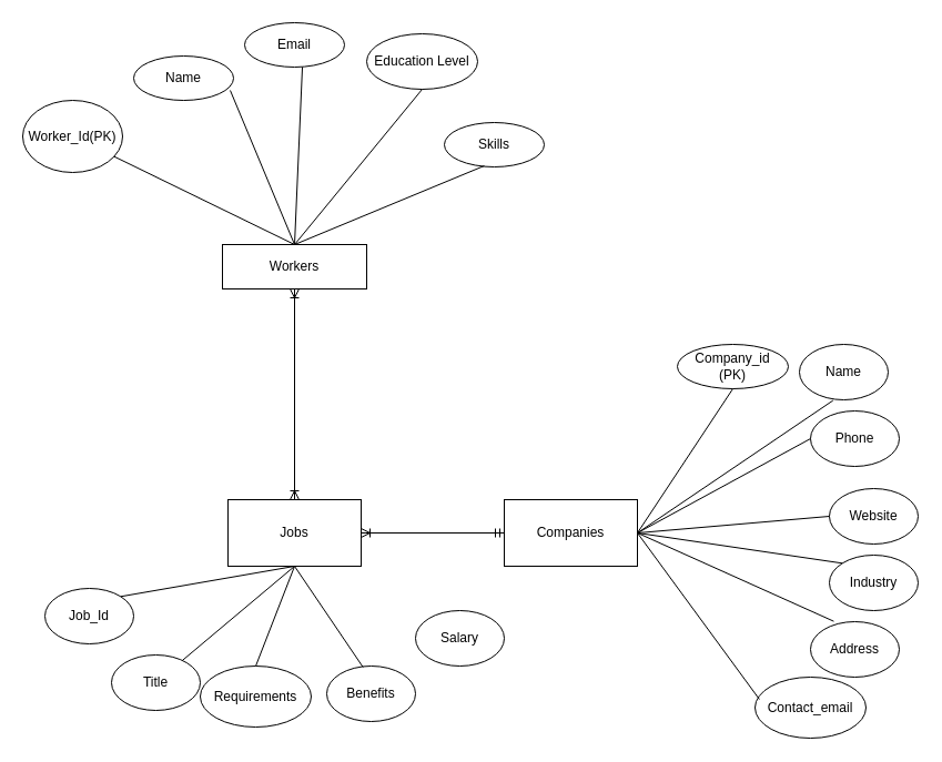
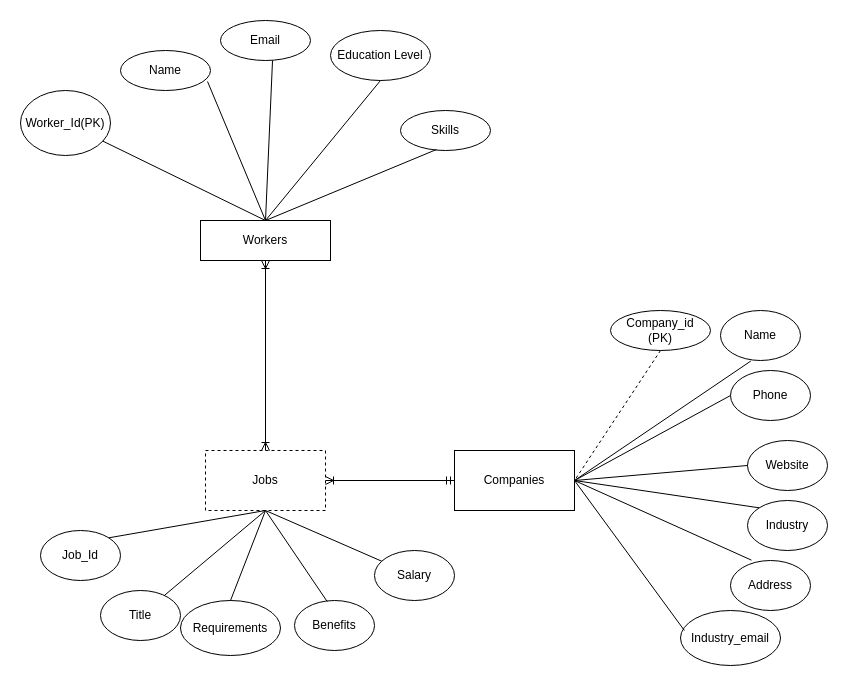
  <mxCell id="0" />
  <mxCell id="1" parent="0" />
  <mxCell id="2" value="Workers" style="rounded=0;whiteSpace=wrap;html=1;" vertex="1" parent="1"><mxGeometry x="200" y="220" width="130" height="40" as="geometry" /></mxCell>
  <mxCell id="3" value="Companies" style="rounded=0;whiteSpace=wrap;html=1;" vertex="1" parent="1"><mxGeometry x="454" y="450" width="120" height="60" as="geometry" /></mxCell>
- <mxCell id="4" value="Jobs" style="rounded=0;whiteSpace=wrap;html=1;" vertex="1" parent="1"><mxGeometry x="205" y="450" width="120" height="60" as="geometry" /></mxCell>
+ <mxCell id="4" value="Jobs" style="rounded=0;whiteSpace=wrap;html=1;dashed=1;" vertex="1" parent="1"><mxGeometry x="205" y="450" width="120" height="60" as="geometry" /></mxCell>
  <mxCell id="5" value="Worker_Id(PK)" style="ellipse;whiteSpace=wrap;html=1;" vertex="1" parent="1"><mxGeometry x="20" y="90" width="90" height="65" as="geometry" /></mxCell>
  <mxCell id="6" value="Education Level" style="ellipse;whiteSpace=wrap;html=1;" vertex="1" parent="1"><mxGeometry x="330" y="30" width="100" height="50" as="geometry" /></mxCell>
  <mxCell id="7" value="Skills" style="ellipse;whiteSpace=wrap;html=1;" vertex="1" parent="1"><mxGeometry x="400" y="110" width="90" height="40" as="geometry" /></mxCell>
  <mxCell id="8" value="Name" style="ellipse;whiteSpace=wrap;html=1;" vertex="1" parent="1"><mxGeometry x="120" y="50" width="90" height="40" as="geometry" /></mxCell>
  <mxCell id="9" value="Email&lt;span style=&quot;color: rgba(0, 0, 0, 0); font-family: monospace; font-size: 0px; text-align: start; text-wrap: nowrap;&quot;&gt;3CmxGraphModel%3E%3Croot%3E%3CmxCell%20id%3D%220%22%2F%3E%3CmxCell%20id%3D%221%22%20parent%3D%220%22%2F%3E%3CmxCell%20id%3D%222%22%20value%3D%22Name%22%20style%3D%22ellipse%3BwhiteSpace%3Dwrap%3Bhtml%3D1%3B%22%20vertex%3D%221%22%20parent%3D%221%22%3E%3CmxGeometry%20x%3D%22230%22%20y%3D%2260%22%20width%3D%2290%22%20height%3D%2240%22%20as%3D%22geometry%22%2F%3E%3C%2FmxCell%3E%3C%2Froot%3E%3C%2FmxGraphModel%3E&lt;/span&gt;" style="ellipse;whiteSpace=wrap;html=1;" vertex="1" parent="1"><mxGeometry x="220" y="20" width="90" height="40" as="geometry" /></mxCell>
  <mxCell id="10" value="" style="endArrow=none;html=1;rounded=0;entryX=0.5;entryY=0;entryDx=0;entryDy=0;" edge="1" parent="1" source="5" target="2"><mxGeometry width="50" height="50" relative="1" as="geometry"><mxPoint x="380" y="280" as="sourcePoint" /><mxPoint x="430" y="230" as="targetPoint" /></mxGeometry></mxCell>
  <mxCell id="11" value="" style="endArrow=none;html=1;rounded=0;exitX=0.967;exitY=0.775;exitDx=0;exitDy=0;exitPerimeter=0;entryX=0.5;entryY=0;entryDx=0;entryDy=0;" edge="1" parent="1" source="8" target="2"><mxGeometry width="50" height="50" relative="1" as="geometry"><mxPoint x="100" y="226" as="sourcePoint" /><mxPoint x="200" y="230" as="targetPoint" /></mxGeometry></mxCell>
  <mxCell id="12" value="" style="endArrow=none;html=1;rounded=0;exitX=0.578;exitY=1;exitDx=0;exitDy=0;exitPerimeter=0;entryX=0.5;entryY=0;entryDx=0;entryDy=0;" edge="1" parent="1" source="9" target="2"><mxGeometry width="50" height="50" relative="1" as="geometry"><mxPoint x="137" y="151" as="sourcePoint" /><mxPoint x="200" y="230" as="targetPoint" /></mxGeometry></mxCell>
  <mxCell id="13" value="" style="endArrow=none;html=1;rounded=0;exitX=0.5;exitY=1;exitDx=0;exitDy=0;entryX=0.5;entryY=0;entryDx=0;entryDy=0;" edge="1" parent="1" source="6" target="2"><mxGeometry width="50" height="50" relative="1" as="geometry"><mxPoint x="192" y="120" as="sourcePoint" /><mxPoint x="210" y="230" as="targetPoint" /></mxGeometry></mxCell>
  <mxCell id="14" value="" style="endArrow=none;html=1;rounded=0;exitX=0.4;exitY=0.975;exitDx=0;exitDy=0;entryX=0.5;entryY=0;entryDx=0;entryDy=0;exitPerimeter=0;" edge="1" parent="1" source="7" target="2"><mxGeometry width="50" height="50" relative="1" as="geometry"><mxPoint x="280" y="70" as="sourcePoint" /><mxPoint x="275" y="230" as="targetPoint" /></mxGeometry></mxCell>
  <mxCell id="15" value="Job_Id" style="ellipse;whiteSpace=wrap;html=1;" vertex="1" parent="1"><mxGeometry x="40" y="530" width="80" height="50" as="geometry" /></mxCell>
  <mxCell id="16" value="Title" style="ellipse;whiteSpace=wrap;html=1;" vertex="1" parent="1"><mxGeometry x="100" y="590" width="80" height="50" as="geometry" /></mxCell>
  <mxCell id="17" value="Requirements" style="ellipse;whiteSpace=wrap;html=1;" vertex="1" parent="1"><mxGeometry x="180" y="600" width="100" height="55" as="geometry" /></mxCell>
  <mxCell id="18" value="Benefits" style="ellipse;whiteSpace=wrap;html=1;" vertex="1" parent="1"><mxGeometry x="294" y="600" width="80" height="50" as="geometry" /></mxCell>
  <mxCell id="19" value="Salary" style="ellipse;whiteSpace=wrap;html=1;" vertex="1" parent="1"><mxGeometry x="374" y="550" width="80" height="50" as="geometry" /></mxCell>
  <mxCell id="20" value="Name" style="ellipse;whiteSpace=wrap;html=1;" vertex="1" parent="1"><mxGeometry x="720" y="310" width="80" height="50" as="geometry" /></mxCell>
  <mxCell id="21" value="Company_id&lt;br&gt;(PK)" style="ellipse;whiteSpace=wrap;html=1;" vertex="1" parent="1"><mxGeometry x="610" y="310" width="100" height="40" as="geometry" /></mxCell>
  <mxCell id="22" value="Industry" style="ellipse;whiteSpace=wrap;html=1;" vertex="1" parent="1"><mxGeometry x="747" y="500" width="80" height="50" as="geometry" /></mxCell>
  <mxCell id="23" value="Website" style="ellipse;whiteSpace=wrap;html=1;" vertex="1" parent="1"><mxGeometry x="747" y="440" width="80" height="50" as="geometry" /></mxCell>
  <mxCell id="24" value="Address" style="ellipse;whiteSpace=wrap;html=1;" vertex="1" parent="1"><mxGeometry x="730" y="560" width="80" height="50" as="geometry" /></mxCell>
  <mxCell id="25" value="Phone" style="ellipse;whiteSpace=wrap;html=1;" vertex="1" parent="1"><mxGeometry x="730" y="370" width="80" height="50" as="geometry" /></mxCell>
- <mxCell id="26" value="Contact_email" style="ellipse;whiteSpace=wrap;html=1;" vertex="1" parent="1"><mxGeometry x="680" y="610" width="100" height="55" as="geometry" /></mxCell>
+ <mxCell id="26" value="Industry_email" style="ellipse;whiteSpace=wrap;html=1;" vertex="1" parent="1"><mxGeometry x="680" y="610" width="100" height="55" as="geometry" /></mxCell>
  <mxCell id="27" value="" style="endArrow=none;html=1;rounded=0;entryX=0.5;entryY=1;entryDx=0;entryDy=0;exitX=1;exitY=0;exitDx=0;exitDy=0;" edge="1" parent="1" source="15" target="4"><mxGeometry width="50" height="50" relative="1" as="geometry"><mxPoint x="112" y="155" as="sourcePoint" /><mxPoint x="275" y="230" as="targetPoint" /></mxGeometry></mxCell>
  <mxCell id="28" value="" style="endArrow=none;html=1;rounded=0;entryX=0.5;entryY=1;entryDx=0;entryDy=0;" edge="1" parent="1" source="16" target="4"><mxGeometry width="50" height="50" relative="1" as="geometry"><mxPoint x="108" y="517" as="sourcePoint" /><mxPoint x="257" y="452" as="targetPoint" /></mxGeometry></mxCell>
  <mxCell id="29" value="" style="endArrow=none;html=1;rounded=0;entryX=0.5;entryY=1;entryDx=0;entryDy=0;exitX=0.5;exitY=0;exitDx=0;exitDy=0;" edge="1" parent="1" source="17" target="4"><mxGeometry width="50" height="50" relative="1" as="geometry"><mxPoint x="150" y="583" as="sourcePoint" /><mxPoint x="270" y="450" as="targetPoint" /></mxGeometry></mxCell>
  <mxCell id="30" value="" style="endArrow=none;html=1;rounded=0;entryX=0.5;entryY=1;entryDx=0;entryDy=0;exitX=0.409;exitY=0.022;exitDx=0;exitDy=0;exitPerimeter=0;" edge="1" parent="1" source="18" target="4"><mxGeometry width="50" height="50" relative="1" as="geometry"><mxPoint x="230" y="600" as="sourcePoint" /><mxPoint x="270" y="450" as="targetPoint" /></mxGeometry></mxCell>
+ <mxCell id="31" value="" style="endArrow=none;html=1;rounded=0;entryX=0.5;entryY=1;entryDx=0;entryDy=0;" edge="1" parent="1" source="19" target="4"><mxGeometry width="50" height="50" relative="1" as="geometry"><mxPoint x="323" y="611" as="sourcePoint" /><mxPoint x="270" y="450" as="targetPoint" /></mxGeometry></mxCell>
  <mxCell id="32" value="" style="fontSize=12;html=1;endArrow=ERoneToMany;startArrow=ERmandOne;rounded=0;exitX=0;exitY=0.5;exitDx=0;exitDy=0;entryX=1;entryY=0.5;entryDx=0;entryDy=0;" edge="1" parent="1" source="3" target="4"><mxGeometry width="100" height="100" relative="1" as="geometry"><mxPoint x="555" y="360" as="sourcePoint" /><mxPoint x="330" y="430" as="targetPoint" /></mxGeometry></mxCell>
- <mxCell id="33" value="" style="endArrow=none;html=1;rounded=0;exitX=0.5;exitY=1;exitDx=0;exitDy=0;entryX=1;entryY=0.5;entryDx=0;entryDy=0;" edge="1" parent="1" source="21" target="3"><mxGeometry width="50" height="50" relative="1" as="geometry"><mxPoint x="446" y="159" as="sourcePoint" /><mxPoint x="275" y="230" as="targetPoint" /></mxGeometry></mxCell>
+ <mxCell id="33" value="" style="endArrow=none;html=1;rounded=0;exitX=0.5;exitY=1;exitDx=0;exitDy=0;entryX=1;entryY=0.5;entryDx=0;entryDy=0;dashed=1;" edge="1" parent="1" source="21" target="3"><mxGeometry width="50" height="50" relative="1" as="geometry"><mxPoint x="446" y="159" as="sourcePoint" /><mxPoint x="275" y="230" as="targetPoint" /></mxGeometry></mxCell>
  <mxCell id="34" value="" style="endArrow=none;html=1;rounded=0;exitX=0.379;exitY=1.011;exitDx=0;exitDy=0;exitPerimeter=0;entryX=1;entryY=0.5;entryDx=0;entryDy=0;" edge="1" parent="1" source="20" target="3"><mxGeometry width="50" height="50" relative="1" as="geometry"><mxPoint x="590" y="190" as="sourcePoint" /><mxPoint x="620" y="480" as="targetPoint" /></mxGeometry></mxCell>
  <mxCell id="35" value="" style="endArrow=none;html=1;rounded=0;exitX=0;exitY=0.5;exitDx=0;exitDy=0;entryX=1;entryY=0.5;entryDx=0;entryDy=0;" edge="1" parent="1" source="25" target="3"><mxGeometry width="50" height="50" relative="1" as="geometry"><mxPoint x="680" y="201" as="sourcePoint" /><mxPoint x="580" y="290" as="targetPoint" /></mxGeometry></mxCell>
  <mxCell id="36" value="" style="endArrow=none;html=1;rounded=0;exitX=0;exitY=0.5;exitDx=0;exitDy=0;entryX=1;entryY=0.5;entryDx=0;entryDy=0;" edge="1" parent="1" source="23" target="3"><mxGeometry width="50" height="50" relative="1" as="geometry"><mxPoint x="710" y="225" as="sourcePoint" /><mxPoint x="580" y="290" as="targetPoint" /></mxGeometry></mxCell>
  <mxCell id="37" value="" style="endArrow=none;html=1;rounded=0;exitX=0;exitY=0;exitDx=0;exitDy=0;entryX=1;entryY=0.5;entryDx=0;entryDy=0;" edge="1" parent="1" source="22" target="3"><mxGeometry width="50" height="50" relative="1" as="geometry"><mxPoint x="740" y="285" as="sourcePoint" /><mxPoint x="640" y="320" as="targetPoint" /></mxGeometry></mxCell>
  <mxCell id="38" value="" style="endArrow=none;html=1;rounded=0;exitX=0.262;exitY=-0.007;exitDx=0;exitDy=0;entryX=1;entryY=0.5;entryDx=0;entryDy=0;exitPerimeter=0;" edge="1" parent="1" source="24" target="3"><mxGeometry width="50" height="50" relative="1" as="geometry"><mxPoint x="752" y="337" as="sourcePoint" /><mxPoint x="640" y="320" as="targetPoint" /></mxGeometry></mxCell>
  <mxCell id="39" value="" style="endArrow=none;html=1;rounded=0;exitX=0.039;exitY=0.363;exitDx=0;exitDy=0;entryX=1;entryY=0.5;entryDx=0;entryDy=0;exitPerimeter=0;" edge="1" parent="1" source="26" target="3"><mxGeometry width="50" height="50" relative="1" as="geometry"><mxPoint x="731" y="395" as="sourcePoint" /><mxPoint x="640" y="320" as="targetPoint" /></mxGeometry></mxCell>
  <mxCell id="40" value="" style="fontSize=12;html=1;endArrow=ERoneToMany;startArrow=ERoneToMany;rounded=0;entryX=0.5;entryY=1;entryDx=0;entryDy=0;exitX=0.5;exitY=0;exitDx=0;exitDy=0;" edge="1" parent="1" source="4" target="2"><mxGeometry width="100" height="100" relative="1" as="geometry"><mxPoint x="400" y="420" as="sourcePoint" /><mxPoint x="500" y="320" as="targetPoint" /></mxGeometry></mxCell>
